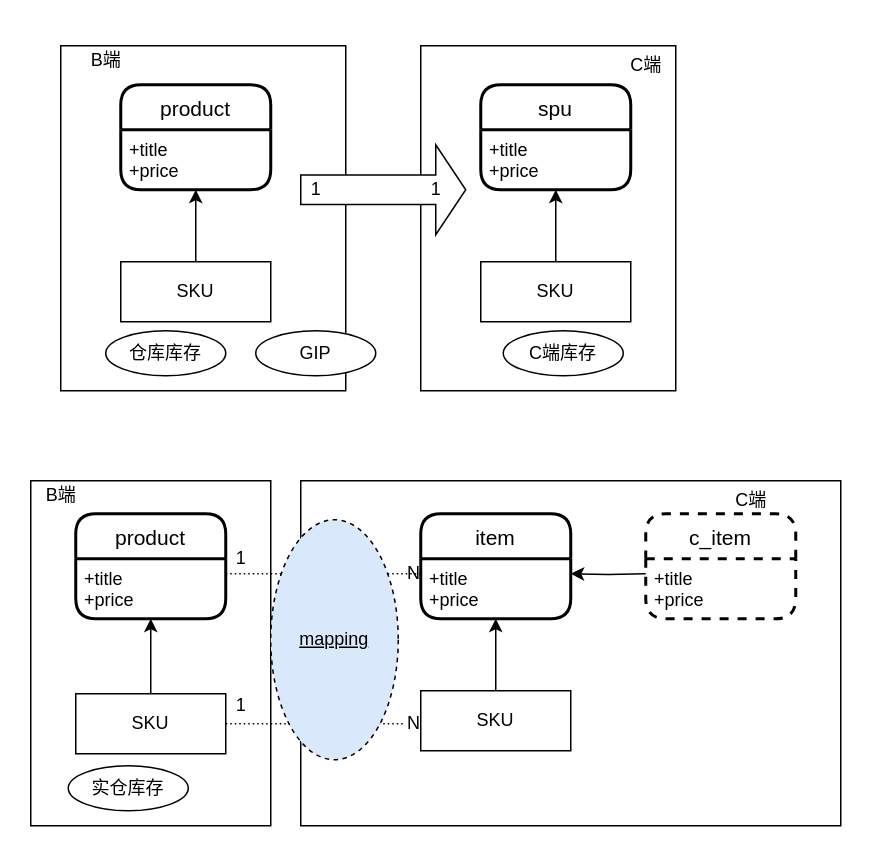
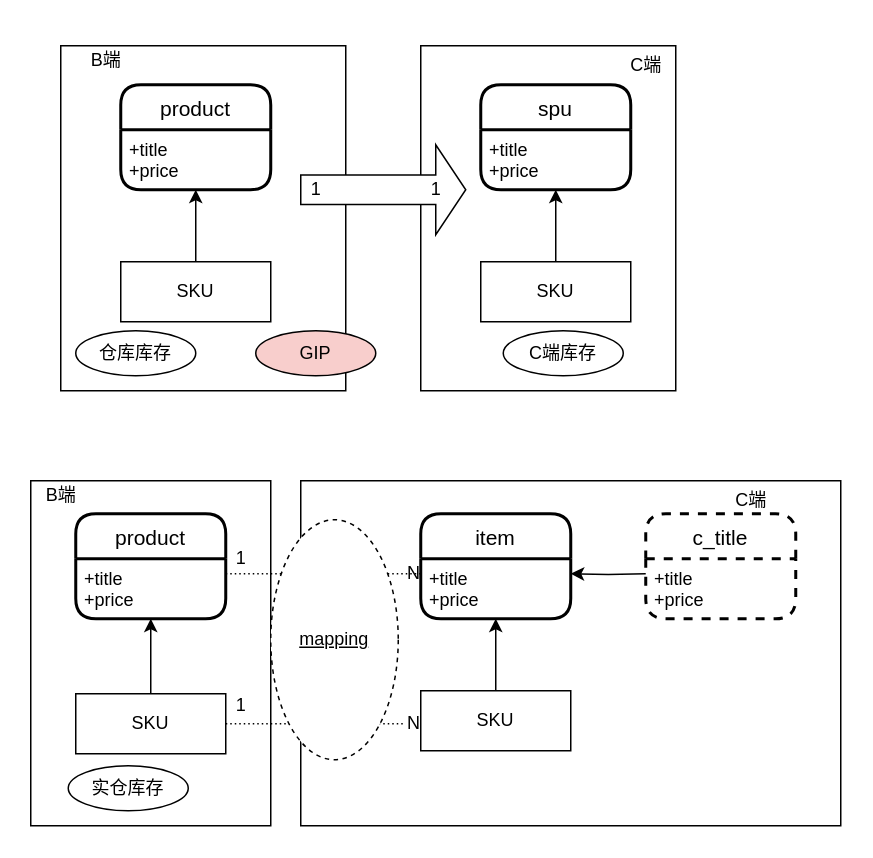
  <mxCell id="0" />
  <mxCell id="1" parent="0" />
  <mxCell id="2" value="" style="rounded=0;whiteSpace=wrap;html=1;" vertex="1" parent="1"><mxGeometry x="200" y="320" width="360" height="230" as="geometry" /></mxCell>
  <mxCell id="3" value="" style="rounded=0;whiteSpace=wrap;html=1;" vertex="1" parent="1"><mxGeometry x="20" y="320" width="160" height="230" as="geometry" /></mxCell>
  <mxCell id="4" value="" style="rounded=0;whiteSpace=wrap;html=1;" vertex="1" parent="1"><mxGeometry x="280" y="30" width="170" height="230" as="geometry" /></mxCell>
  <mxCell id="5" value="" style="rounded=0;whiteSpace=wrap;html=1;" vertex="1" parent="1"><mxGeometry x="40" y="30" width="190" height="230" as="geometry" /></mxCell>
  <mxCell id="6" style="edgeStyle=orthogonalEdgeStyle;rounded=0;orthogonalLoop=1;jettySize=auto;html=1;exitX=0.5;exitY=0;exitDx=0;exitDy=0;entryX=0.5;entryY=1;entryDx=0;entryDy=0;" edge="1" parent="1" source="7" target="9"><mxGeometry relative="1" as="geometry" /></mxCell>
  <mxCell id="7" value="SKU" style="whiteSpace=wrap;html=1;align=center;" vertex="1" parent="1"><mxGeometry x="80" y="174" width="100" height="40" as="geometry" /></mxCell>
  <mxCell id="8" value="product" style="swimlane;childLayout=stackLayout;horizontal=1;startSize=30;horizontalStack=0;rounded=1;fontSize=14;fontStyle=0;strokeWidth=2;resizeParent=0;resizeLast=1;shadow=0;dashed=0;align=center;" vertex="1" parent="1"><mxGeometry x="80" y="56" width="100" height="70" as="geometry" /></mxCell>
  <mxCell id="9" value="+title&#10;+price" style="align=left;strokeColor=none;fillColor=none;spacingLeft=4;fontSize=12;verticalAlign=top;resizable=0;rotatable=0;part=1;" vertex="1" parent="8"><mxGeometry y="30" width="100" height="40" as="geometry" /></mxCell>
  <mxCell id="10" style="edgeStyle=orthogonalEdgeStyle;rounded=0;orthogonalLoop=1;jettySize=auto;html=1;exitX=0.5;exitY=0;exitDx=0;exitDy=0;entryX=0.5;entryY=1;entryDx=0;entryDy=0;" edge="1" parent="1" source="11" target="13"><mxGeometry relative="1" as="geometry" /></mxCell>
  <mxCell id="11" value="SKU" style="whiteSpace=wrap;html=1;align=center;" vertex="1" parent="1"><mxGeometry x="320" y="174" width="100" height="40" as="geometry" /></mxCell>
  <mxCell id="12" value="spu" style="swimlane;childLayout=stackLayout;horizontal=1;startSize=30;horizontalStack=0;rounded=1;fontSize=14;fontStyle=0;strokeWidth=2;resizeParent=0;resizeLast=1;shadow=0;dashed=0;align=center;" vertex="1" parent="1"><mxGeometry x="320" y="56" width="100" height="70" as="geometry" /></mxCell>
  <mxCell id="13" value="+title&#10;+price" style="align=left;strokeColor=none;fillColor=none;spacingLeft=4;fontSize=12;verticalAlign=top;resizable=0;rotatable=0;part=1;" vertex="1" parent="12"><mxGeometry y="30" width="100" height="40" as="geometry" /></mxCell>
  <mxCell id="14" value="" style="html=1;shadow=0;dashed=0;align=center;verticalAlign=middle;shape=mxgraph.arrows2.arrow;dy=0.67;dx=20;notch=0;" vertex="1" parent="1"><mxGeometry x="200" y="96" width="110" height="60" as="geometry" /></mxCell>
  <mxCell id="15" style="edgeStyle=orthogonalEdgeStyle;rounded=0;orthogonalLoop=1;jettySize=auto;html=1;exitX=0.5;exitY=0;exitDx=0;exitDy=0;entryX=0.5;entryY=1;entryDx=0;entryDy=0;" edge="1" parent="1" source="16" target="35"><mxGeometry relative="1" as="geometry" /></mxCell>
  <mxCell id="16" value="SKU" style="whiteSpace=wrap;html=1;align=center;" vertex="1" parent="1"><mxGeometry x="50" y="462" width="100" height="40" as="geometry" /></mxCell>
  <mxCell id="17" value="1" style="text;html=1;align=center;verticalAlign=middle;resizable=0;points=[];autosize=1;" vertex="1" parent="1"><mxGeometry x="200" y="116" width="20" height="20" as="geometry" /></mxCell>
  <mxCell id="18" value="1" style="text;html=1;align=center;verticalAlign=middle;resizable=0;points=[];autosize=1;" vertex="1" parent="1"><mxGeometry x="280" y="116" width="20" height="20" as="geometry" /></mxCell>
  <mxCell id="19" style="edgeStyle=orthogonalEdgeStyle;rounded=0;orthogonalLoop=1;jettySize=auto;html=1;exitX=0.5;exitY=0;exitDx=0;exitDy=0;entryX=0.5;entryY=1;entryDx=0;entryDy=0;" edge="1" parent="1" source="20" target="37"><mxGeometry relative="1" as="geometry" /></mxCell>
  <mxCell id="20" value="SKU" style="whiteSpace=wrap;html=1;align=center;" vertex="1" parent="1"><mxGeometry x="280" y="460" width="100" height="40" as="geometry" /></mxCell>
  <mxCell id="21" value="" style="endArrow=none;html=1;rounded=0;dashed=1;dashPattern=1 2;" edge="1" parent="1" source="16"><mxGeometry relative="1" as="geometry"><mxPoint x="150" y="482" as="sourcePoint" /><mxPoint x="270" y="482" as="targetPoint" /></mxGeometry></mxCell>
  <mxCell id="22" value="N" style="resizable=0;html=1;align=right;verticalAlign=bottom;" connectable="0" vertex="1" parent="21"><mxGeometry x="1" relative="1" as="geometry"><mxPoint x="10" y="8" as="offset" /></mxGeometry></mxCell>
  <mxCell id="23" value="" style="endArrow=none;html=1;rounded=0;dashed=1;dashPattern=1 2;entryX=0;entryY=0.25;entryDx=0;entryDy=0;exitX=1;exitY=0.25;exitDx=0;exitDy=0;" edge="1" parent="1" source="35" target="37"><mxGeometry relative="1" as="geometry"><mxPoint x="150" y="370.5" as="sourcePoint" /><mxPoint x="270" y="376" as="targetPoint" /></mxGeometry></mxCell>
  <mxCell id="24" value="N" style="resizable=0;html=1;align=right;verticalAlign=bottom;" connectable="0" vertex="1" parent="23"><mxGeometry x="1" relative="1" as="geometry"><mxPoint y="8" as="offset" /></mxGeometry></mxCell>
  <mxCell id="25" value="1" style="text;html=1;align=center;verticalAlign=middle;resizable=0;points=[];autosize=1;" vertex="1" parent="1"><mxGeometry x="150" y="362" width="20" height="20" as="geometry" /></mxCell>
  <mxCell id="26" value="1" style="text;html=1;align=center;verticalAlign=middle;resizable=0;points=[];autosize=1;" vertex="1" parent="1"><mxGeometry x="150" y="460" width="20" height="20" as="geometry" /></mxCell>
- <mxCell id="27" value="mapping" style="ellipse;whiteSpace=wrap;html=1;align=center;fontStyle=4;dashed=1;fillColor=#dae8fc;" vertex="1" parent="1"><mxGeometry x="180" y="346" width="85" height="160" as="geometry" /></mxCell>
+ <mxCell id="27" value="mapping" style="ellipse;whiteSpace=wrap;html=1;align=center;fontStyle=4;dashed=1;" vertex="1" parent="1"><mxGeometry x="180" y="346" width="85" height="160" as="geometry" /></mxCell>
  <mxCell id="28" style="edgeStyle=orthogonalEdgeStyle;rounded=0;orthogonalLoop=1;jettySize=auto;html=1;exitX=0;exitY=0.5;exitDx=0;exitDy=0;entryX=1;entryY=0.25;entryDx=0;entryDy=0;" edge="1" parent="1" target="37"><mxGeometry relative="1" as="geometry"><mxPoint x="430" y="382" as="sourcePoint" /></mxGeometry></mxCell>
  <mxCell id="29" value="B端" style="text;html=1;align=center;verticalAlign=middle;resizable=0;points=[];autosize=1;" vertex="1" parent="1"><mxGeometry x="50" y="30" width="40" height="20" as="geometry" /></mxCell>
  <mxCell id="30" value="&lt;br&gt;C端" style="text;html=1;align=center;verticalAlign=middle;resizable=0;points=[];autosize=1;" vertex="1" parent="1"><mxGeometry x="410" y="20" width="40" height="30" as="geometry" /></mxCell>
- <mxCell id="31" value="仓库库存" style="ellipse;whiteSpace=wrap;html=1;" vertex="1" parent="1"><mxGeometry x="70" y="220" width="80" height="30" as="geometry" /></mxCell>
- <mxCell id="32" value="GIP" style="ellipse;whiteSpace=wrap;html=1;" vertex="1" parent="1"><mxGeometry x="170" y="220" width="80" height="30" as="geometry" /></mxCell>
+ <mxCell id="31" value="仓库库存" style="ellipse;whiteSpace=wrap;html=1;" vertex="1" parent="1"><mxGeometry x="50" y="220" width="80" height="30" as="geometry" /></mxCell>
+ <mxCell id="32" value="GIP" style="ellipse;whiteSpace=wrap;html=1;fillColor=#f8cecc;" vertex="1" parent="1"><mxGeometry x="170" y="220" width="80" height="30" as="geometry" /></mxCell>
  <mxCell id="33" value="C端库存" style="ellipse;whiteSpace=wrap;html=1;" vertex="1" parent="1"><mxGeometry x="335" y="220" width="80" height="30" as="geometry" /></mxCell>
  <mxCell id="34" value="product" style="swimlane;childLayout=stackLayout;horizontal=1;startSize=30;horizontalStack=0;rounded=1;fontSize=14;fontStyle=0;strokeWidth=2;resizeParent=0;resizeLast=1;shadow=0;dashed=0;align=center;" vertex="1" parent="1"><mxGeometry x="50" y="342" width="100" height="70" as="geometry" /></mxCell>
  <mxCell id="35" value="+title&#10;+price" style="align=left;strokeColor=none;fillColor=none;spacingLeft=4;fontSize=12;verticalAlign=top;resizable=0;rotatable=0;part=1;" vertex="1" parent="34"><mxGeometry y="30" width="100" height="40" as="geometry" /></mxCell>
  <mxCell id="36" value="item" style="swimlane;childLayout=stackLayout;horizontal=1;startSize=30;horizontalStack=0;rounded=1;fontSize=14;fontStyle=0;strokeWidth=2;resizeParent=0;resizeLast=1;shadow=0;dashed=0;align=center;" vertex="1" parent="1"><mxGeometry x="280" y="342" width="100" height="70" as="geometry" /></mxCell>
  <mxCell id="37" value="+title&#10;+price" style="align=left;strokeColor=none;fillColor=none;spacingLeft=4;fontSize=12;verticalAlign=top;resizable=0;rotatable=0;part=1;" vertex="1" parent="36"><mxGeometry y="30" width="100" height="40" as="geometry" /></mxCell>
- <mxCell id="38" value="c_item" style="swimlane;childLayout=stackLayout;horizontal=1;startSize=30;horizontalStack=0;rounded=1;fontSize=14;fontStyle=0;strokeWidth=2;resizeParent=0;resizeLast=1;shadow=0;dashed=1;align=center;" vertex="1" parent="1"><mxGeometry x="430" y="342" width="100" height="70" as="geometry" /></mxCell>
+ <mxCell id="38" value="c_title" style="swimlane;childLayout=stackLayout;horizontal=1;startSize=30;horizontalStack=0;rounded=1;fontSize=14;fontStyle=0;strokeWidth=2;resizeParent=0;resizeLast=1;shadow=0;dashed=1;align=center;" vertex="1" parent="1"><mxGeometry x="430" y="342" width="100" height="70" as="geometry" /></mxCell>
  <mxCell id="39" value="+title&#10;+price" style="align=left;strokeColor=none;fillColor=none;spacingLeft=4;fontSize=12;verticalAlign=top;resizable=0;rotatable=0;part=1;" vertex="1" parent="38"><mxGeometry y="30" width="100" height="40" as="geometry" /></mxCell>
  <mxCell id="40" value="实仓库存" style="ellipse;whiteSpace=wrap;html=1;" vertex="1" parent="1"><mxGeometry x="45" y="510" width="80" height="30" as="geometry" /></mxCell>
  <mxCell id="41" value="B端" style="text;html=1;align=center;verticalAlign=middle;resizable=0;points=[];autosize=1;" vertex="1" parent="1"><mxGeometry x="20" y="320" width="40" height="20" as="geometry" /></mxCell>
  <mxCell id="42" value="&lt;br&gt;C端" style="text;html=1;align=center;verticalAlign=middle;resizable=0;points=[];autosize=1;" vertex="1" parent="1"><mxGeometry x="480" y="310" width="40" height="30" as="geometry" /></mxCell>
